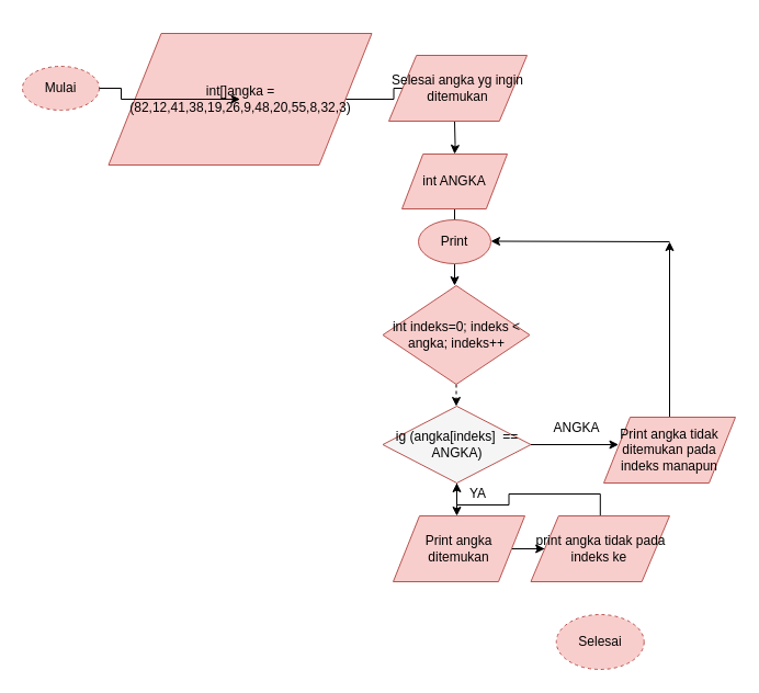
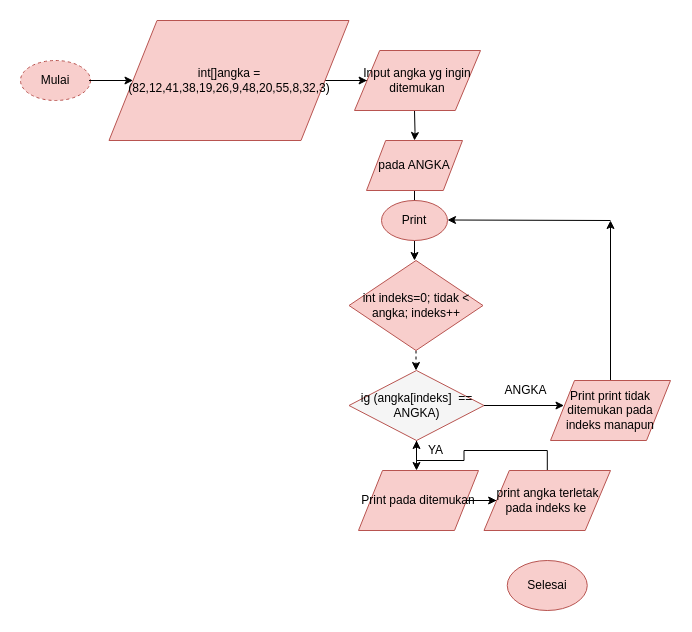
  <mxCell id="0" />
  <mxCell id="1" parent="0" />
  <mxCell id="2" value="Mulai" style="ellipse;whiteSpace=wrap;html=1;fillColor=#f8cecc;strokeColor=#b85450;dashed=1;" vertex="1" parent="1"><mxGeometry x="20" y="60" width="70" height="40" as="geometry" /></mxCell>
  <mxCell id="3" value="" style="edgeStyle=orthogonalEdgeStyle;rounded=0;orthogonalLoop=1;jettySize=auto;html=1;" edge="1" parent="1" source="23" target="5"><mxGeometry relative="1" as="geometry" /></mxCell>
  <mxCell id="4" value="" style="edgeStyle=orthogonalEdgeStyle;rounded=0;orthogonalLoop=1;jettySize=auto;html=1;" edge="1" parent="1" target="7"><mxGeometry relative="1" as="geometry"><mxPoint x="414" y="110" as="sourcePoint" /></mxGeometry></mxCell>
- <mxCell id="5" value="Selesai angka yg ingin ditemukan" style="shape=parallelogram;perimeter=parallelogramPerimeter;whiteSpace=wrap;html=1;fillColor=#f8cecc;strokeColor=#b85450;" vertex="1" parent="1"><mxGeometry x="354" y="50" width="126" height="60" as="geometry" /></mxCell>
+ <mxCell id="5" value="Input angka yg ingin ditemukan" style="shape=parallelogram;perimeter=parallelogramPerimeter;whiteSpace=wrap;html=1;fillColor=#f8cecc;strokeColor=#b85450;" vertex="1" parent="1"><mxGeometry x="354" y="50" width="126" height="60" as="geometry" /></mxCell>
  <mxCell id="6" value="" style="edgeStyle=orthogonalEdgeStyle;rounded=0;orthogonalLoop=1;jettySize=auto;html=1;" edge="1" parent="1" source="7"><mxGeometry relative="1" as="geometry"><mxPoint x="414" y="200" as="targetPoint" /></mxGeometry></mxCell>
- <mxCell id="7" value="int ANGKA" style="shape=parallelogram;perimeter=parallelogramPerimeter;whiteSpace=wrap;html=1;fillColor=#f8cecc;strokeColor=#b85450;" vertex="1" parent="1"><mxGeometry x="366" y="140" width="96" height="50" as="geometry" /></mxCell>
+ <mxCell id="7" value="pada ANGKA" style="shape=parallelogram;perimeter=parallelogramPerimeter;whiteSpace=wrap;html=1;fillColor=#f8cecc;strokeColor=#b85450;" vertex="1" parent="1"><mxGeometry x="366" y="140" width="96" height="50" as="geometry" /></mxCell>
  <mxCell id="8" value="" style="edgeStyle=orthogonalEdgeStyle;rounded=0;orthogonalLoop=1;jettySize=auto;html=1;" edge="1" parent="1" source="9"><mxGeometry relative="1" as="geometry"><mxPoint x="414" y="260" as="targetPoint" /></mxGeometry></mxCell>
  <mxCell id="9" value="Print" style="ellipse;whiteSpace=wrap;html=1;fillColor=#f8cecc;strokeColor=#b85450;" vertex="1" parent="1"><mxGeometry x="381" y="200" width="66" height="40" as="geometry" /></mxCell>
  <mxCell id="10" value="" style="edgeStyle=orthogonalEdgeStyle;rounded=0;orthogonalLoop=1;jettySize=auto;html=1;dashed=1;" edge="1" parent="1" source="11" target="14"><mxGeometry relative="1" as="geometry" /></mxCell>
- <mxCell id="11" value="int indeks=0; indeks &amp;lt; angka; indeks++" style="rhombus;whiteSpace=wrap;html=1;fillColor=#f8cecc;strokeColor=#b85450;" vertex="1" parent="1"><mxGeometry x="348.5" y="260" width="134" height="90" as="geometry" /></mxCell>
+ <mxCell id="11" value="int indeks=0; tidak &amp;lt; angka; indeks++" style="rhombus;whiteSpace=wrap;html=1;fillColor=#f8cecc;strokeColor=#b85450;" vertex="1" parent="1"><mxGeometry x="348.5" y="260" width="134" height="90" as="geometry" /></mxCell>
  <mxCell id="12" value="" style="edgeStyle=orthogonalEdgeStyle;rounded=0;orthogonalLoop=1;jettySize=auto;html=1;" edge="1" parent="1" source="14"><mxGeometry relative="1" as="geometry"><mxPoint x="416" y="470" as="targetPoint" /></mxGeometry></mxCell>
  <mxCell id="13" value="" style="edgeStyle=orthogonalEdgeStyle;rounded=0;orthogonalLoop=1;jettySize=auto;html=1;" edge="1" parent="1" source="14"><mxGeometry relative="1" as="geometry"><mxPoint x="563.5" y="405" as="targetPoint" /></mxGeometry></mxCell>
  <mxCell id="14" value="ig (angka[indeks]&amp;nbsp; == ANGKA)" style="rhombus;whiteSpace=wrap;html=1;fillColor=#f5f5f5;strokeColor=#b85450;" vertex="1" parent="1"><mxGeometry x="348.5" y="370" width="135" height="70" as="geometry" /></mxCell>
  <mxCell id="15" value="" style="edgeStyle=orthogonalEdgeStyle;rounded=0;orthogonalLoop=1;jettySize=auto;html=1;" edge="1" parent="1" source="16" target="18"><mxGeometry relative="1" as="geometry" /></mxCell>
- <mxCell id="16" value="Print angka ditemukan" style="shape=parallelogram;perimeter=parallelogramPerimeter;whiteSpace=wrap;html=1;fillColor=#f8cecc;strokeColor=#b85450;" vertex="1" parent="1"><mxGeometry x="358" y="470" width="120" height="60" as="geometry" /></mxCell>
+ <mxCell id="16" value="Print pada ditemukan" style="shape=parallelogram;perimeter=parallelogramPerimeter;whiteSpace=wrap;html=1;fillColor=#f8cecc;strokeColor=#b85450;" vertex="1" parent="1"><mxGeometry x="358" y="470" width="120" height="60" as="geometry" /></mxCell>
  <mxCell id="17" value="" style="edgeStyle=orthogonalEdgeStyle;rounded=0;orthogonalLoop=1;jettySize=auto;html=1;" edge="1" parent="1" source="18" target="14"><mxGeometry relative="1" as="geometry"><mxPoint x="543.5" y="560" as="targetPoint" /></mxGeometry></mxCell>
- <mxCell id="18" value="print angka tidak pada indeks ke&amp;nbsp;" style="shape=parallelogram;perimeter=parallelogramPerimeter;whiteSpace=wrap;html=1;fillColor=#f8cecc;strokeColor=#b85450;" vertex="1" parent="1"><mxGeometry x="483.5" y="470" width="126.5" height="60" as="geometry" /></mxCell>
+ <mxCell id="18" value="print angka terletak pada indeks ke&amp;nbsp;" style="shape=parallelogram;perimeter=parallelogramPerimeter;whiteSpace=wrap;html=1;fillColor=#f8cecc;strokeColor=#b85450;" vertex="1" parent="1"><mxGeometry x="483.5" y="470" width="126.5" height="60" as="geometry" /></mxCell>
  <mxCell id="19" value="" style="endArrow=classic;html=1;" edge="1" parent="1"><mxGeometry width="50" height="50" relative="1" as="geometry"><mxPoint x="610" y="220" as="sourcePoint" /><mxPoint x="447" y="219.5" as="targetPoint" /></mxGeometry></mxCell>
  <mxCell id="20" value="" style="edgeStyle=orthogonalEdgeStyle;rounded=0;orthogonalLoop=1;jettySize=auto;html=1;" edge="1" parent="1" source="21"><mxGeometry relative="1" as="geometry"><mxPoint x="610" y="220" as="targetPoint" /></mxGeometry></mxCell>
- <mxCell id="21" value="Print angka tidak ditemukan pada indeks manapun" style="shape=parallelogram;perimeter=parallelogramPerimeter;whiteSpace=wrap;html=1;fillColor=#f8cecc;strokeColor=#b85450;" vertex="1" parent="1"><mxGeometry x="550" y="380" width="120" height="60" as="geometry" /></mxCell>
- <mxCell id="22" value="Selesai" style="ellipse;whiteSpace=wrap;html=1;fillColor=#f8cecc;strokeColor=#b85450;dashed=1;" vertex="1" parent="1"><mxGeometry x="506.75" y="560" width="80" height="50" as="geometry" /></mxCell>
- <mxCell id="23" value="int[]angka = (82,12,41,38,19,26,9,48,20,55,8,32,3)" style="shape=parallelogram;perimeter=parallelogramPerimeter;whiteSpace=wrap;html=1;fillColor=#f8cecc;strokeColor=#b85450;" vertex="1" parent="1"><mxGeometry x="98.5" y="30" width="240" height="120" as="geometry" /></mxCell>
+ <mxCell id="21" value="Print print tidak ditemukan pada indeks manapun" style="shape=parallelogram;perimeter=parallelogramPerimeter;whiteSpace=wrap;html=1;fillColor=#f8cecc;strokeColor=#b85450;" vertex="1" parent="1"><mxGeometry x="550" y="380" width="120" height="60" as="geometry" /></mxCell>
+ <mxCell id="22" value="Selesai" style="ellipse;whiteSpace=wrap;html=1;fillColor=#f8cecc;strokeColor=#b85450;" vertex="1" parent="1"><mxGeometry x="506.75" y="560" width="80" height="50" as="geometry" /></mxCell>
+ <mxCell id="23" value="int[]angka = (82,12,41,38,19,26,9,48,20,55,8,32,3)" style="shape=parallelogram;perimeter=parallelogramPerimeter;whiteSpace=wrap;html=1;fillColor=#f8cecc;strokeColor=#b85450;" vertex="1" parent="1"><mxGeometry x="108.5" y="20" width="240" height="120" as="geometry" /></mxCell>
  <mxCell id="24" value="" style="edgeStyle=orthogonalEdgeStyle;rounded=0;orthogonalLoop=1;jettySize=auto;html=1;" edge="1" parent="1" source="2" target="23"><mxGeometry relative="1" as="geometry"><mxPoint x="80" y="70" as="sourcePoint" /><mxPoint x="230" y="70" as="targetPoint" /></mxGeometry></mxCell>
  <mxCell id="25" value="ANGKA" style="text;html=1;align=center;verticalAlign=middle;resizable=0;points=[];autosize=1;" vertex="1" parent="1"><mxGeometry x="500" y="380" width="50" height="20" as="geometry" /></mxCell>
  <mxCell id="26" value="YA" style="text;html=1;align=center;verticalAlign=middle;resizable=0;points=[];autosize=1;" vertex="1" parent="1"><mxGeometry x="420" y="440" width="30" height="20" as="geometry" /></mxCell>
